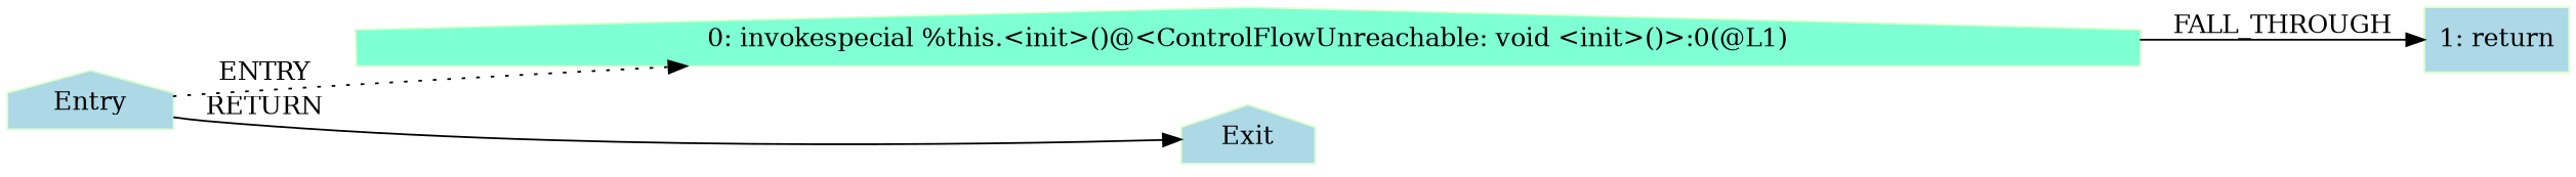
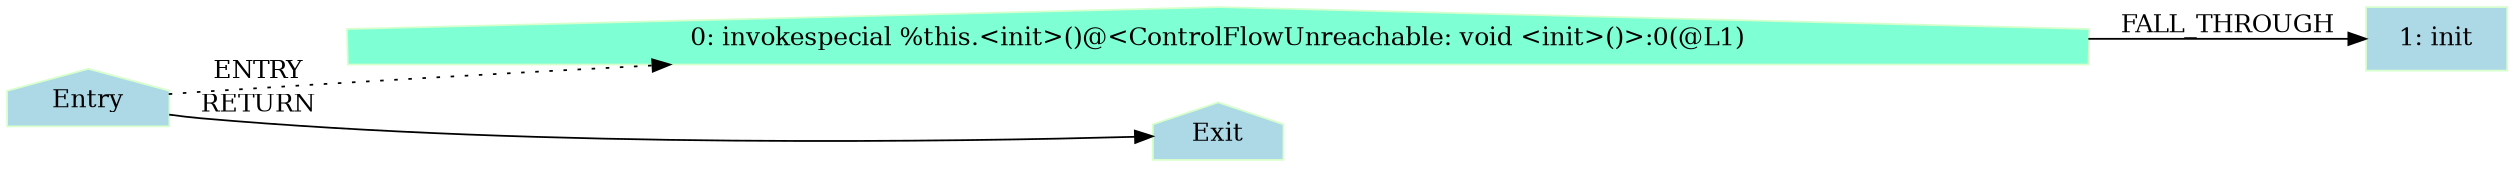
  digraph {
    rankdir=LR
    node [color=".3 .2 1.0" fillcolor=lightblue shape=house style=filled]
    edge [style=solid]
    "0: invokespecial %this.<init>()@<ControlFlowUnreachable: void <init>()>:0(@L1)" [fillcolor=aquamarine]
    Entry
    Exit
-   "1: return" [shape=box]
+   "1: return" [shape=box label="1: init"]
    "0: invokespecial %this.<init>()@<ControlFlowUnreachable: void <init>()>:0(@L1)" -> "1: return" [label=FALL_THROUGH]
    Entry -> "0: invokespecial %this.<init>()@<ControlFlowUnreachable: void <init>()>:0(@L1)" [label=ENTRY style=dotted]
    Entry -> Exit [label=RETURN]
  }
